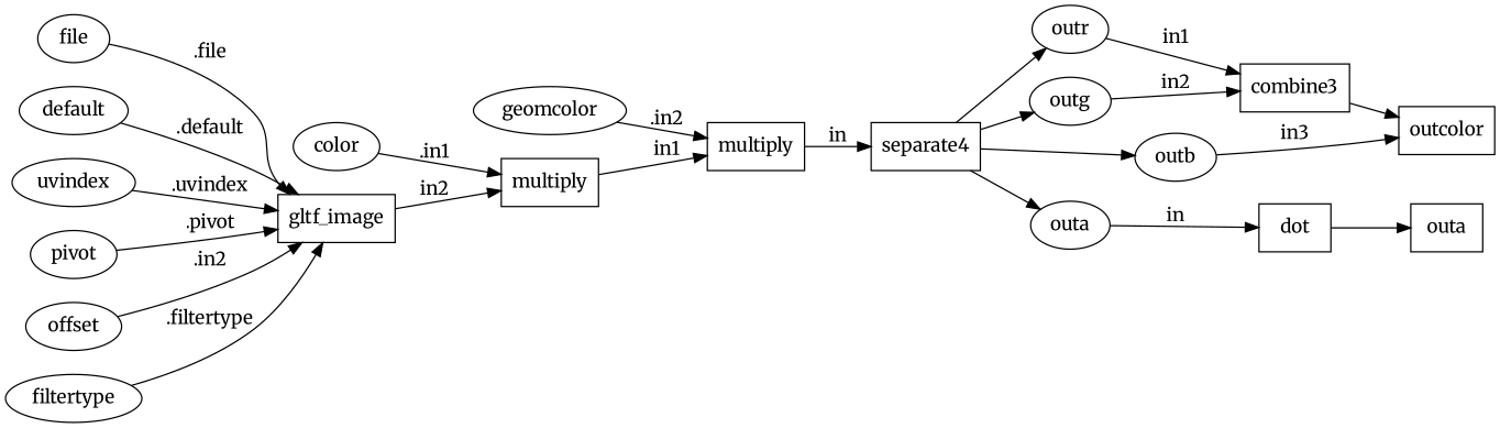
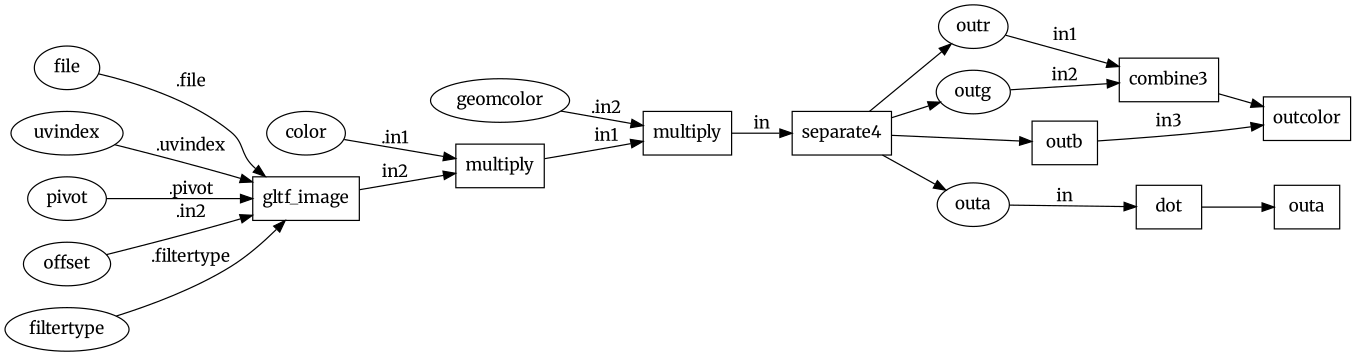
  digraph {
    fontname=Merriweather
    rankdir=LR
    node [fontname=Merriweather shape=ellipse]
    edge [fontname=Merriweather]
    n1 [label=combine3 shape=box]
    n2 [label=outcolor shape=box]
    n3 [label=separate4 shape=box]
    n4 [label=outr]
    n5 [label=outg]
-   n6 [label=outb]
+   n6 [label=outb shape=box]
    n7 [label=outa]
    n8 [label=dot shape=box]
    n9 [label=multiply shape=box]
    n10 [label=geomcolor]
    n11 [label=multiply shape=box]
    n12 [label=color]
    n13 [label=gltf_image shape=box]
    n14 [label=file]
-   n15 [label=default]
    n16 [label=uvindex]
    n17 [label=pivot]
    n18 [label=offset]
    n19 [label=filtertype]
    n20 [label=outa shape=box]
    n1 -> n2
    n3 -> n4
    n3 -> n5
    n3 -> n6
    n3 -> n7
    n4 -> n1 [label=in1]
    n5 -> n1 [label=in2]
    n6 -> n2 [label=in3]
    n7 -> n8 [label=in]
    n8 -> n20
    n9 -> n3 [label=in]
    n10 -> n9 [label=".in2"]
    n11 -> n9 [label=in1]
    n12 -> n11 [label=".in1"]
    n13 -> n11 [label=in2]
    n14 -> n13 [label=".file"]
-   n15 -> n13 [label=".default"]
    n16 -> n13 [label=".uvindex"]
    n17 -> n13 [label=".pivot"]
    n18 -> n13 [label=".in2"]
    n19 -> n13 [label=".filtertype"]
  }
